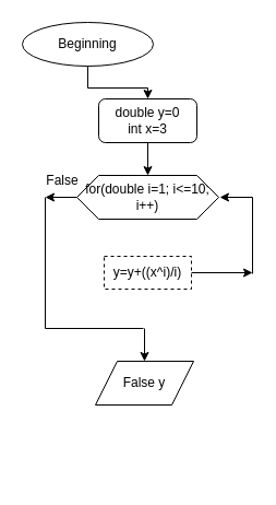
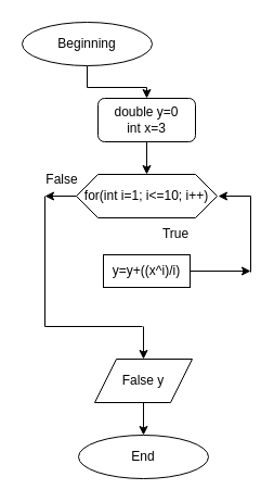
  <mxCell id="0" />
  <mxCell id="1" parent="0" />
  <mxCell id="2" value="" style="edgeStyle=orthogonalEdgeStyle;rounded=0;orthogonalLoop=1;jettySize=auto;html=1;" edge="1" parent="1" source="3" target="5"><mxGeometry relative="1" as="geometry" /></mxCell>
  <mxCell id="3" value="Beginning" style="ellipse;whiteSpace=wrap;html=1;" vertex="1" parent="1"><mxGeometry x="20" y="20" width="120" height="40" as="geometry" /></mxCell>
  <mxCell id="4" value="" style="edgeStyle=orthogonalEdgeStyle;rounded=0;orthogonalLoop=1;jettySize=auto;html=1;" edge="1" parent="1" source="5" target="6"><mxGeometry relative="1" as="geometry" /></mxCell>
  <mxCell id="5" value="double y=0&lt;br&gt;int x=3" style="whiteSpace=wrap;html=1;rounded=1;" vertex="1" parent="1"><mxGeometry x="90" y="90" width="90" height="40" as="geometry" /></mxCell>
- <mxCell id="6" value="for(double i=1; i&amp;lt;=10; i++)" style="shape=hexagon;perimeter=hexagonPerimeter2;whiteSpace=wrap;html=1;fixedSize=1;" vertex="1" parent="1"><mxGeometry x="70" y="160" width="130" height="40" as="geometry" /></mxCell>
- <mxCell id="7" value="y=y+((x^i)/i)" style="rounded=0;whiteSpace=wrap;html=1;dashed=1;" vertex="1" parent="1"><mxGeometry x="95" y="234" width="80" height="30" as="geometry" /></mxCell>
+ <mxCell id="6" value="for(int i=1; i&amp;lt;=10; i++)" style="shape=hexagon;perimeter=hexagonPerimeter2;whiteSpace=wrap;html=1;fixedSize=1;" vertex="1" parent="1"><mxGeometry x="70" y="160" width="130" height="40" as="geometry" /></mxCell>
+ <mxCell id="7" value="y=y+((x^i)/i)" style="rounded=0;whiteSpace=wrap;html=1;" vertex="1" parent="1"><mxGeometry x="95" y="234" width="80" height="30" as="geometry" /></mxCell>
  <mxCell id="8" value="" style="endArrow=none;html=1;rounded=0;" edge="1" parent="1"><mxGeometry width="50" height="50" relative="1" as="geometry"><mxPoint x="231" y="250" as="sourcePoint" /><mxPoint x="231" y="180" as="targetPoint" /></mxGeometry></mxCell>
  <mxCell id="9" value="" style="endArrow=classic;html=1;rounded=0;exitX=1;exitY=0.5;exitDx=0;exitDy=0;" edge="1" parent="1" source="7"><mxGeometry width="50" height="50" relative="1" as="geometry"><mxPoint x="111" y="214" as="sourcePoint" /><mxPoint x="231" y="249" as="targetPoint" /></mxGeometry></mxCell>
  <mxCell id="10" value="" style="endArrow=classic;html=1;rounded=0;" edge="1" parent="1"><mxGeometry width="50" height="50" relative="1" as="geometry"><mxPoint x="231" y="180" as="sourcePoint" /><mxPoint x="201" y="180" as="targetPoint" /></mxGeometry></mxCell>
  <mxCell id="11" value="" style="endArrow=none;html=1;rounded=0;" edge="1" parent="1"><mxGeometry width="50" height="50" relative="1" as="geometry"><mxPoint x="41" y="300" as="sourcePoint" /><mxPoint x="41" y="180" as="targetPoint" /></mxGeometry></mxCell>
  <mxCell id="12" value="" style="endArrow=classic;html=1;rounded=0;exitX=0;exitY=0.5;exitDx=0;exitDy=0;" edge="1" parent="1" source="6"><mxGeometry width="50" height="50" relative="1" as="geometry"><mxPoint x="111" y="200" as="sourcePoint" /><mxPoint x="41" y="180" as="targetPoint" /></mxGeometry></mxCell>
  <mxCell id="13" value="" style="endArrow=none;html=1;rounded=0;" edge="1" parent="1"><mxGeometry width="50" height="50" relative="1" as="geometry"><mxPoint x="41" y="300" as="sourcePoint" /><mxPoint x="131" y="300" as="targetPoint" /></mxGeometry></mxCell>
+ <mxCell id="14" value="" style="edgeStyle=orthogonalEdgeStyle;rounded=0;orthogonalLoop=1;jettySize=auto;html=1;" edge="1" parent="1" source="15" target="17"><mxGeometry relative="1" as="geometry" /></mxCell>
  <mxCell id="15" value="False y" style="shape=parallelogram;perimeter=parallelogramPerimeter;whiteSpace=wrap;html=1;fixedSize=1;" vertex="1" parent="1"><mxGeometry x="87" y="330" width="90" height="40" as="geometry" /></mxCell>
  <mxCell id="16" value="" style="endArrow=classic;html=1;rounded=0;entryX=0.5;entryY=0;entryDx=0;entryDy=0;" edge="1" parent="1" target="15"><mxGeometry width="50" height="50" relative="1" as="geometry"><mxPoint x="132" y="300" as="sourcePoint" /><mxPoint x="158" y="150" as="targetPoint" /></mxGeometry></mxCell>
+ <mxCell id="17" value="End" style="ellipse;whiteSpace=wrap;html=1;" vertex="1" parent="1"><mxGeometry x="72" y="400" width="120" height="40" as="geometry" /></mxCell>
+ <mxCell id="18" value="True" style="text;html=1;strokeColor=none;fillColor=none;align=center;verticalAlign=middle;whiteSpace=wrap;rounded=0;" vertex="1" parent="1"><mxGeometry x="132" y="200" width="60" height="30" as="geometry" /></mxCell>
  <mxCell id="19" value="False" style="text;html=1;strokeColor=none;fillColor=none;align=center;verticalAlign=middle;whiteSpace=wrap;rounded=0;" vertex="1" parent="1"><mxGeometry x="27" y="150" width="60" height="30" as="geometry" /></mxCell>
